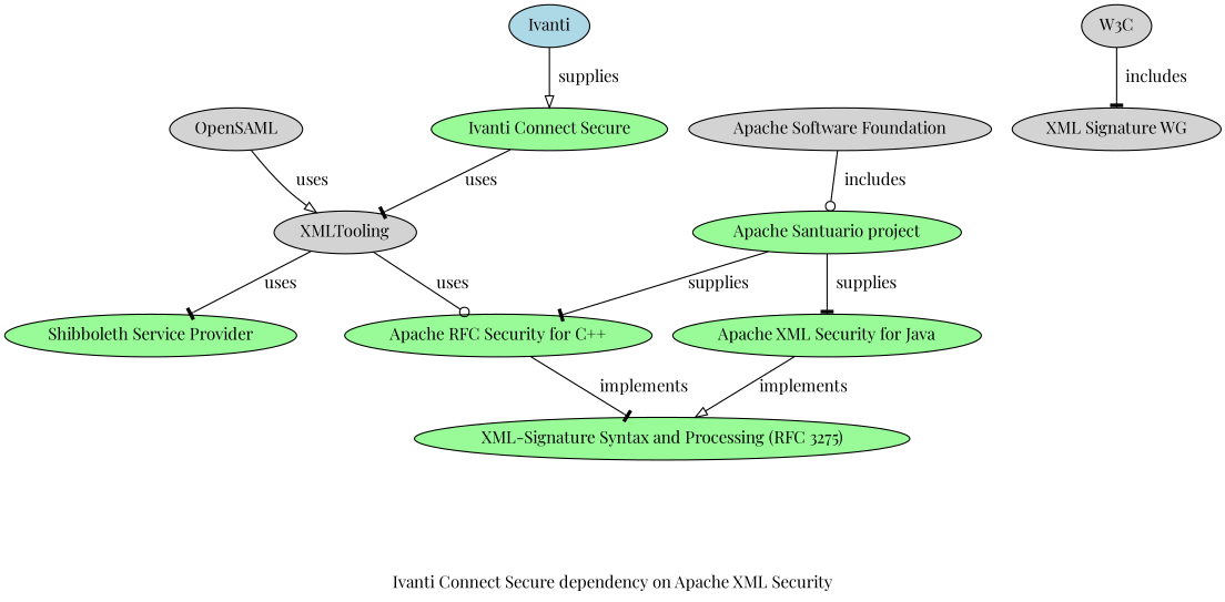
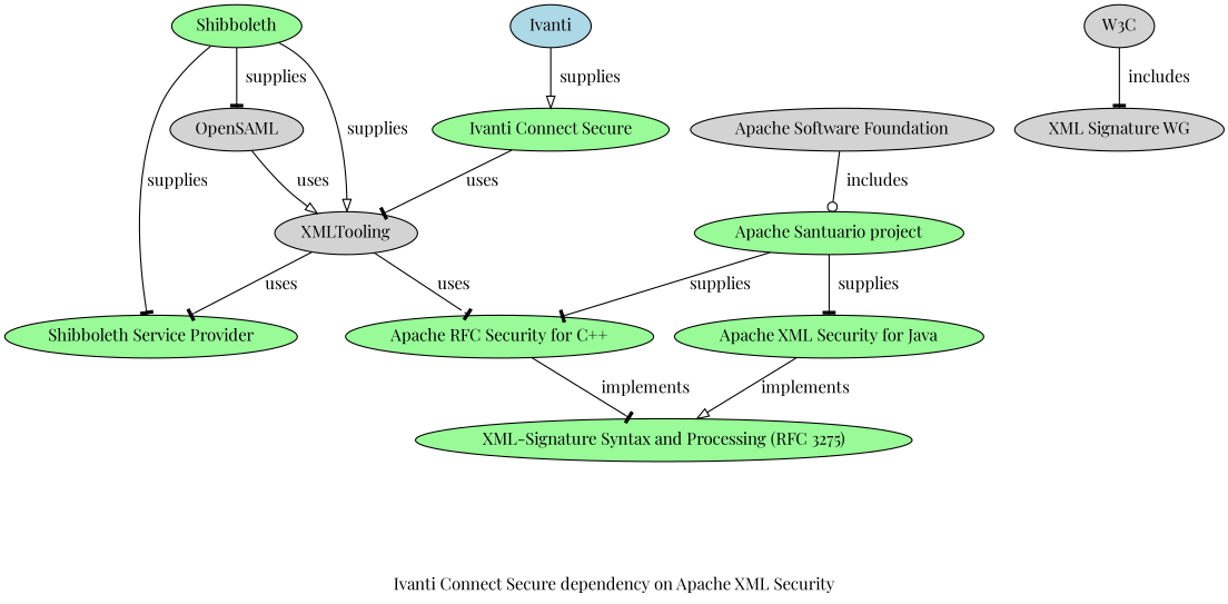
  digraph {
    fontname="Playfair Display"
    label="Ivanti Connect Secure dependency on Apache XML Security"
    node [fillcolor=palegreen fontname="Playfair Display" style=filled]
    edge [arrowhead=tee fontname="Playfair Display"]
+   n1 [label=Shibboleth]
    n2 [fillcolor=lightgrey label=XMLTooling]
    n3 [fillcolor=lightgrey label=OpenSAML]
    n4 [label="Shibboleth Service Provider"]
    n5 [label="Apache RFC Security for C++"]
    n6 [label="XML-Signature Syntax and Processing (RFC 3275)"]
    n7 [fillcolor=lightgrey label=W3C]
    n8 [fillcolor=lightgrey label="XML Signature WG"]
    blank [height=0 style=invis fillcolor=""]
    n10 [label="Apache XML Security for Java"]
    n11 [label="Apache Santuario project"]
    n12 [fillcolor=lightgrey label="Apache Software Foundation"]
    n13 [label="Ivanti Connect Secure"]
    n14 [fillcolor=lightblue label=Ivanti]
+   n1 -> n2 [arrowhead=onormal label=" supplies"]
+   n1 -> n3 [label="  supplies"]
+   n1 -> n4 [label=" supplies"]
    n2 -> n4 [label=" uses"]
-   n2 -> n5 [arrowhead=odot label=" uses"]
+   n2 -> n5 [label=" uses"]
    n3 -> n2 [arrowhead=onormal label="  uses"]
    n5 -> n6 [label="  implements"]
    n6 -> blank [style=invis arrowhead=""]
    n7 -> n8 [label="  includes"]
    n10 -> n6 [arrowhead=onormal label=" implements"]
    n11 -> n5 [label=" supplies"]
    n11 -> n10 [label="  supplies"]
    n12 -> n11 [arrowhead=odot label="  includes"]
    n13 -> n2 [label=" uses"]
    n14 -> n13 [arrowhead=onormal label="  supplies"]
  }
